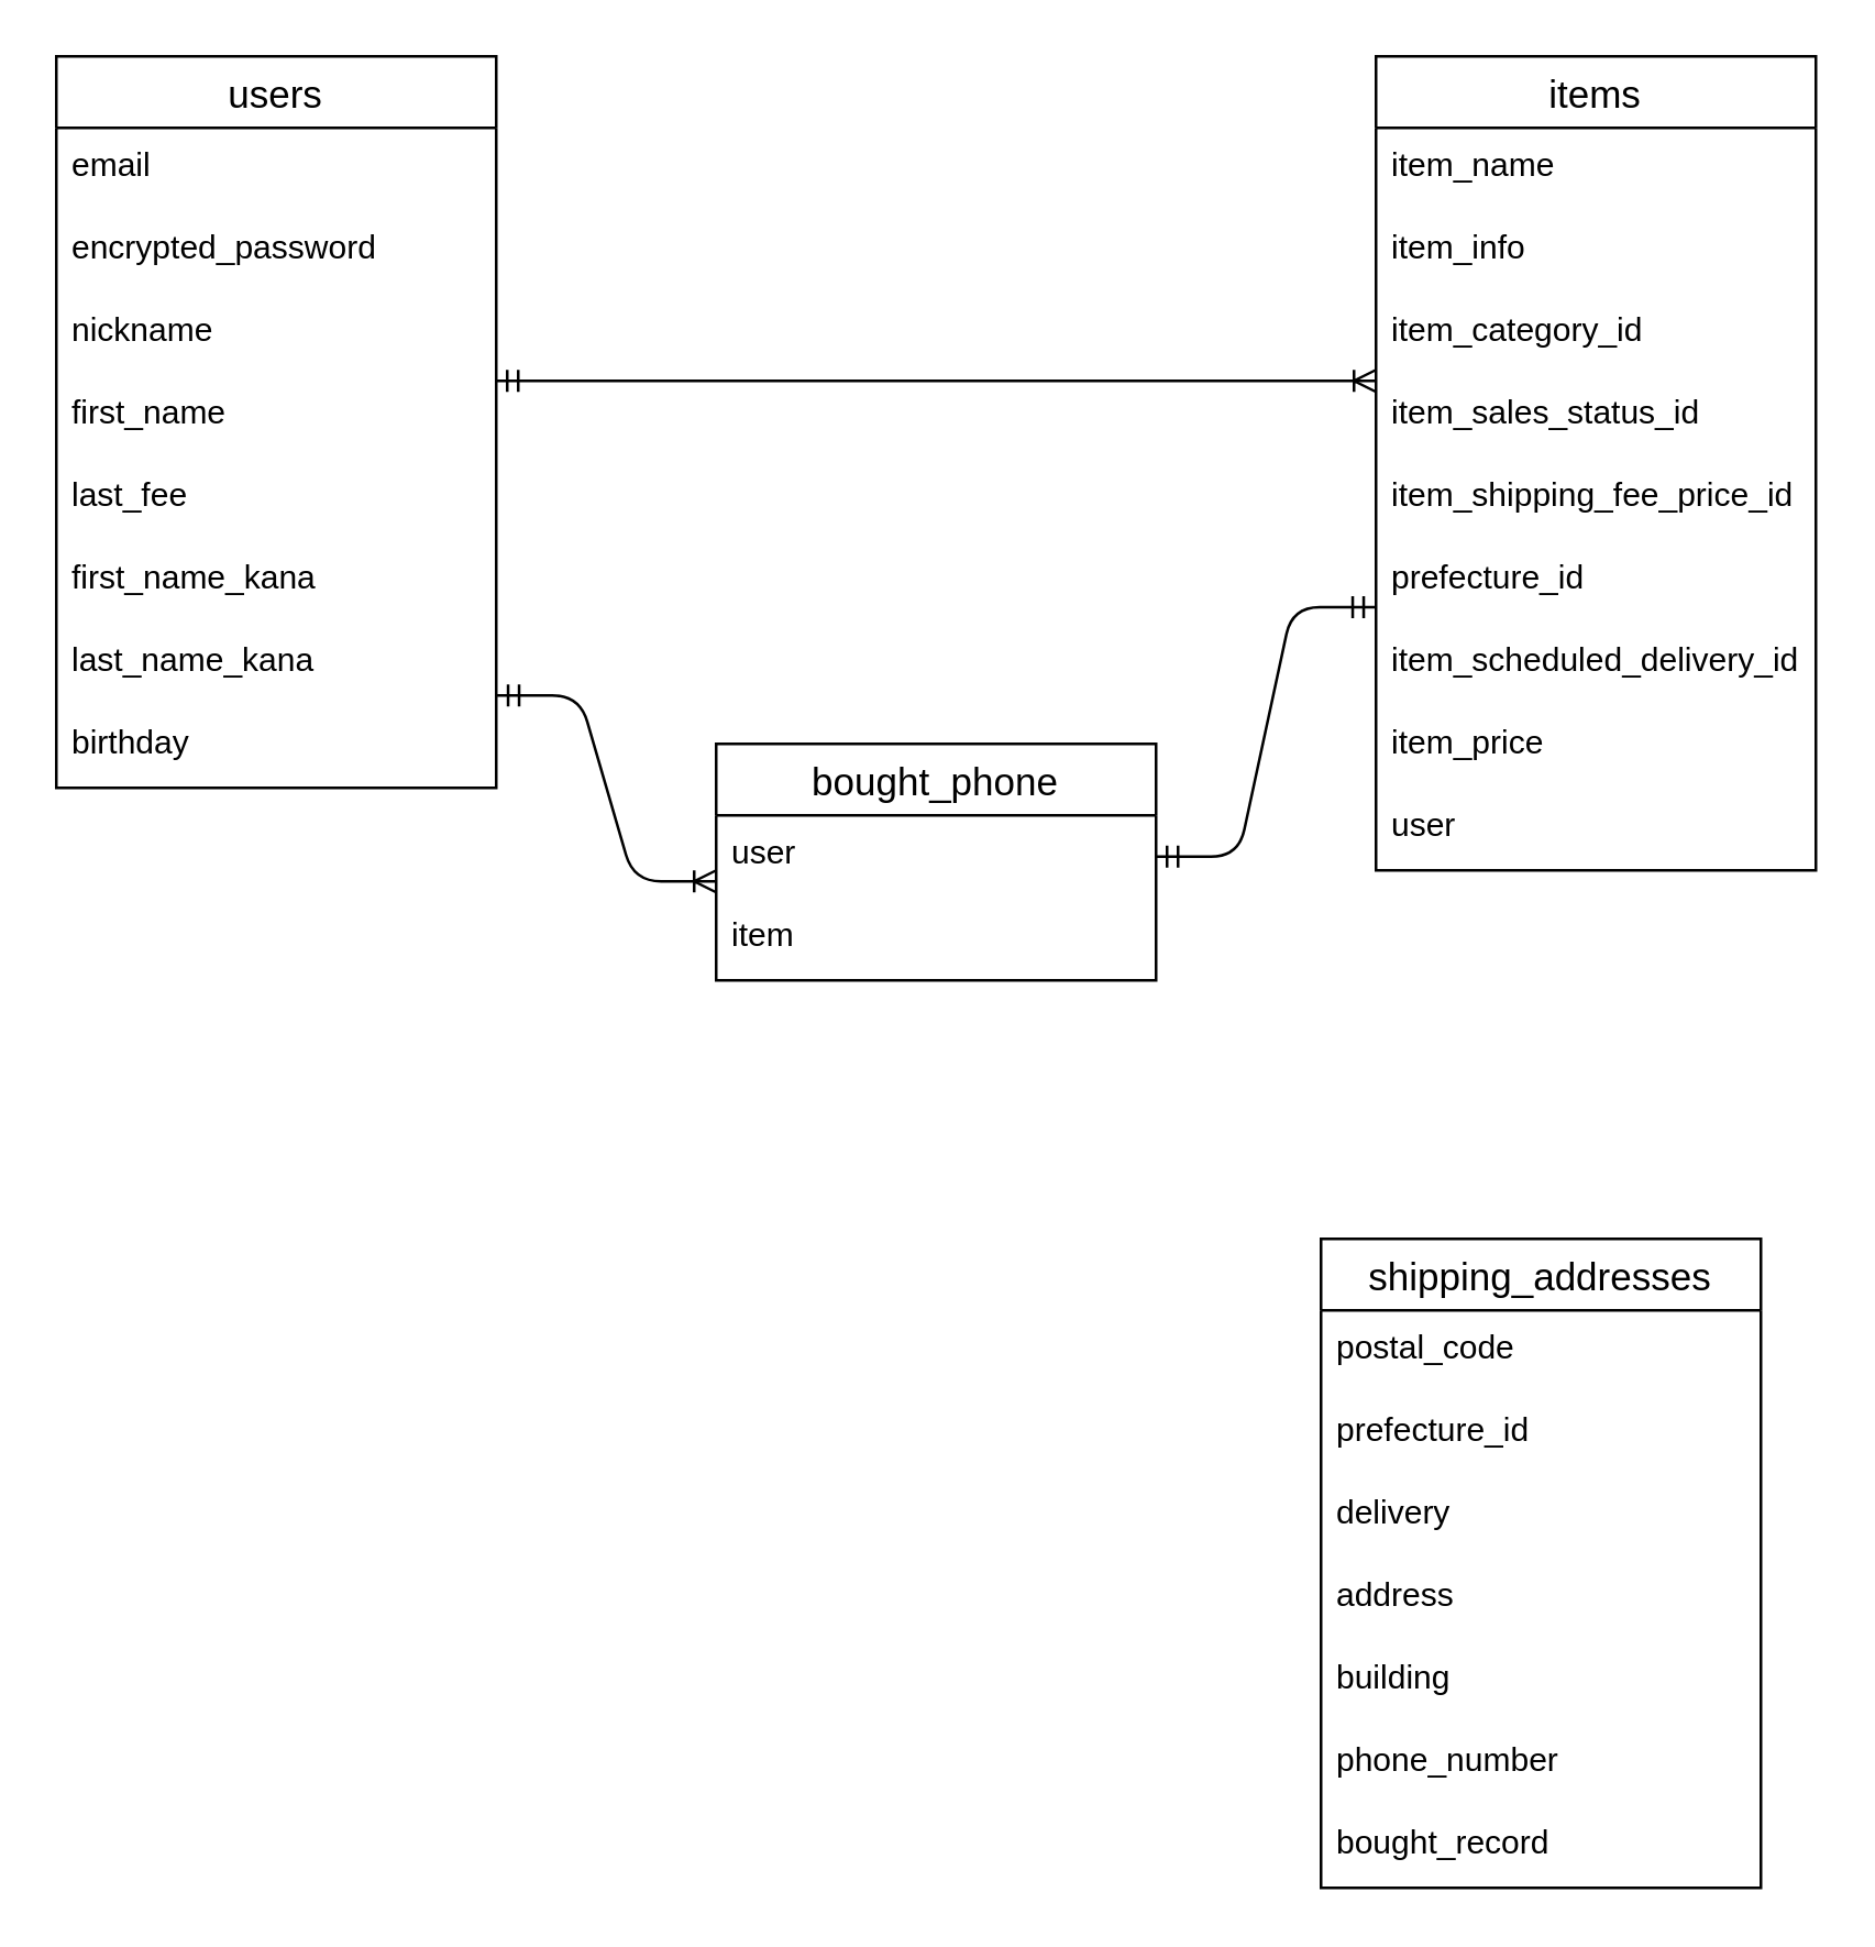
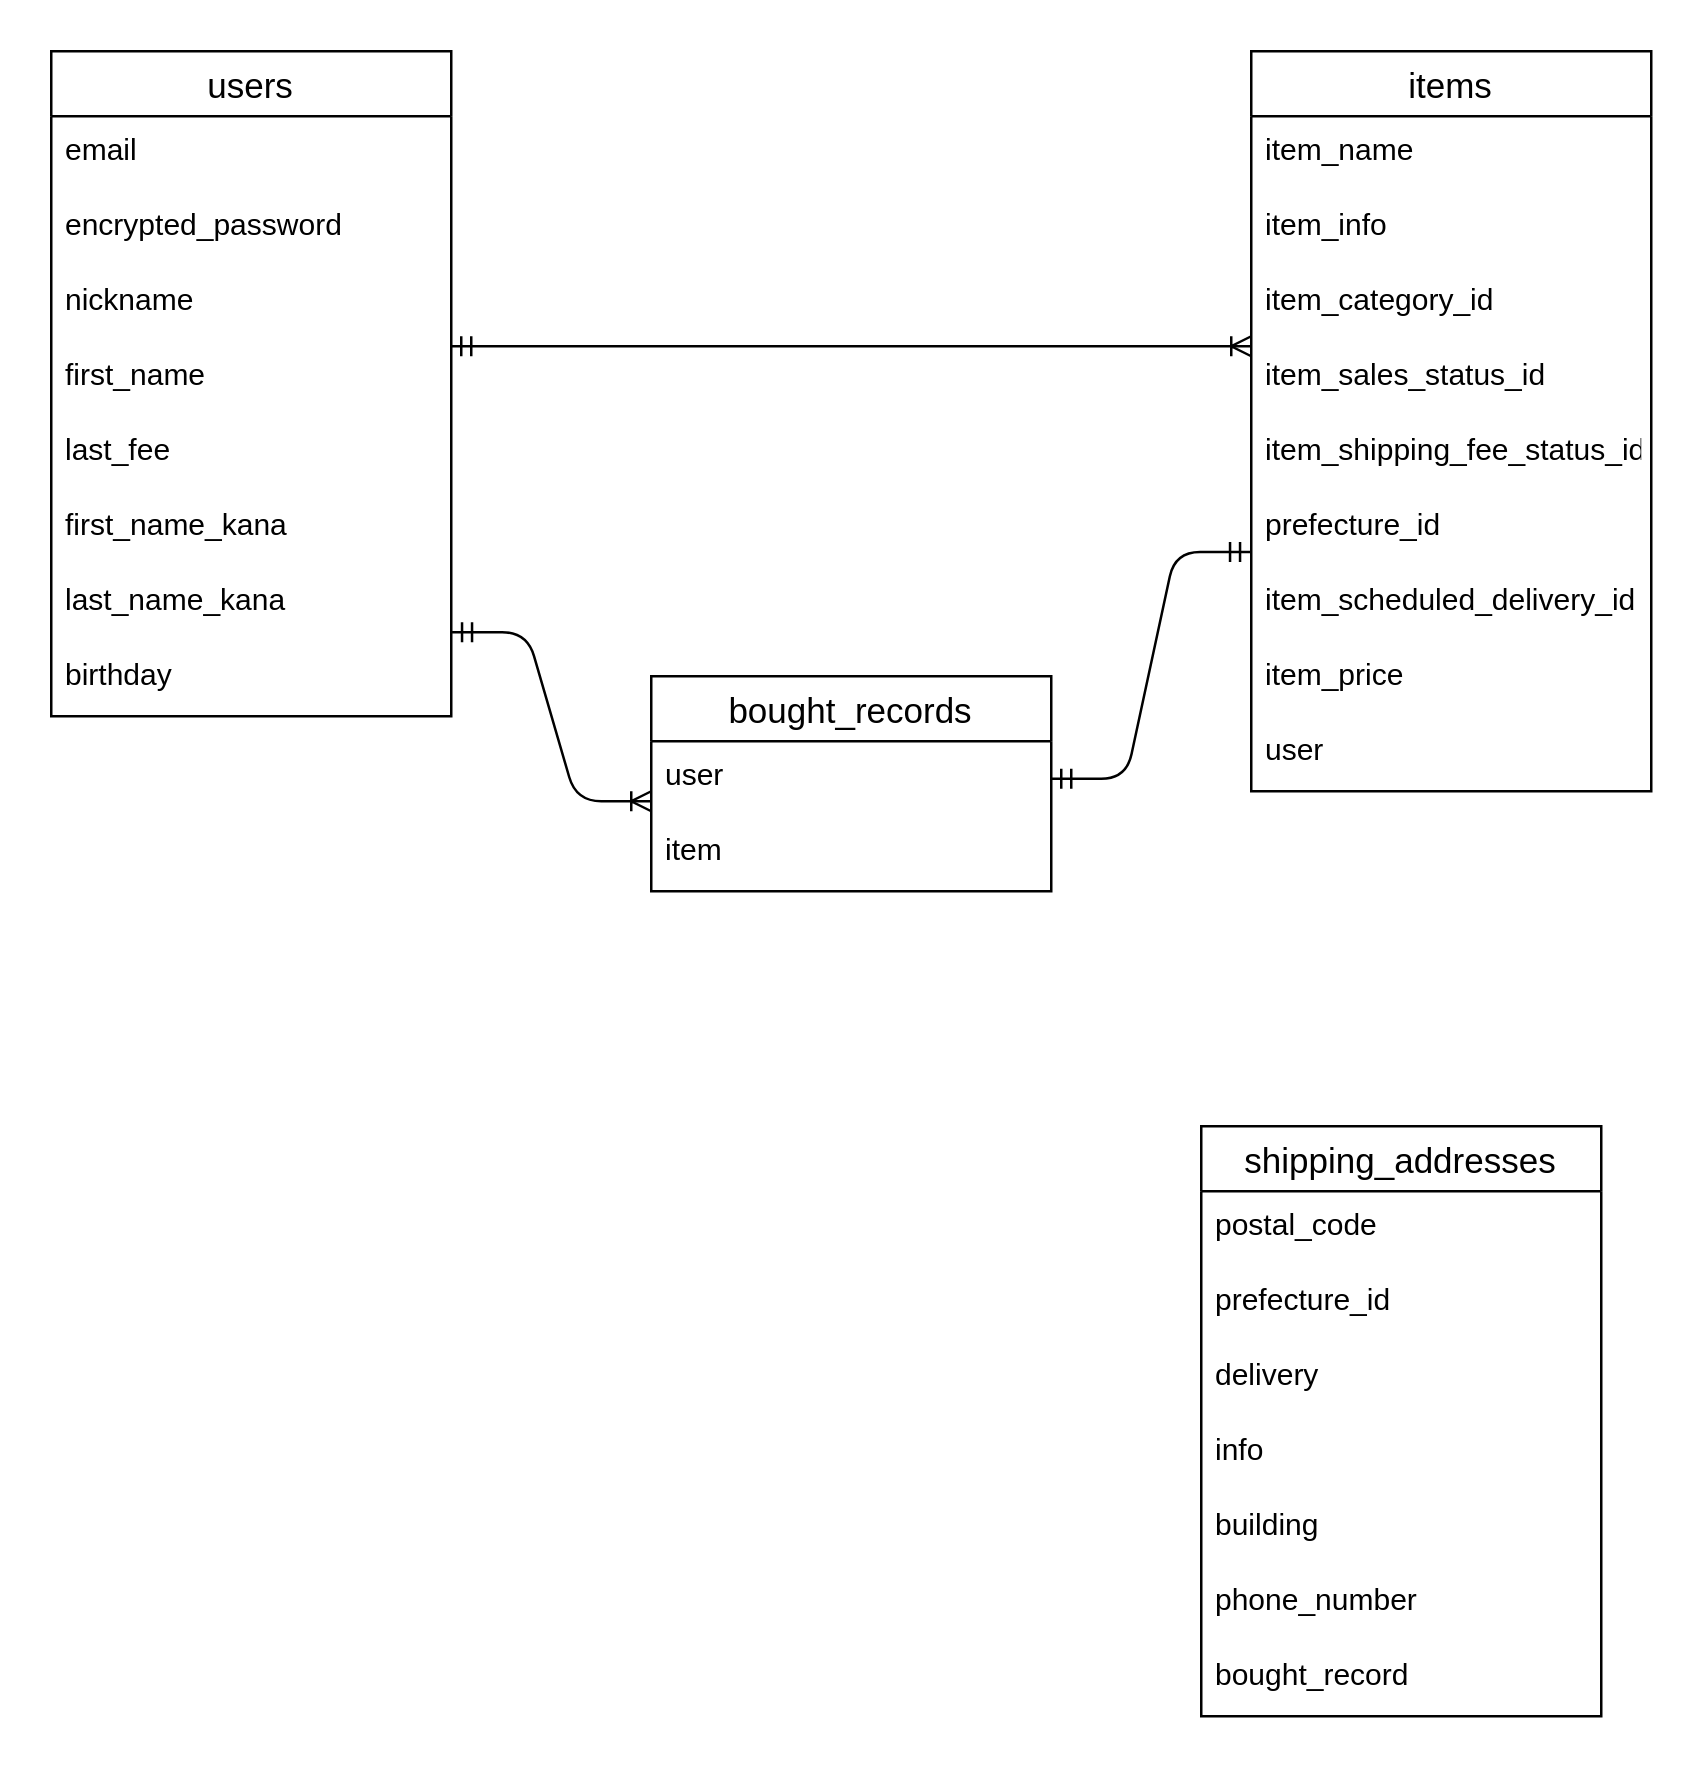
  <mxCell id="0" />
  <mxCell id="1" parent="0" />
  <mxCell id="2" value="users" style="swimlane;fontStyle=0;childLayout=stackLayout;horizontal=1;startSize=26;horizontalStack=0;resizeParent=1;resizeParentMax=0;resizeLast=0;collapsible=1;marginBottom=0;align=center;fontSize=14;" parent="1" vertex="1"><mxGeometry x="20" y="20" width="160" height="266" as="geometry" /></mxCell>
  <mxCell id="3" value="email    &#10;&#10;" style="text;strokeColor=none;fillColor=none;spacingLeft=4;spacingRight=4;overflow=hidden;rotatable=0;points=[[0,0.5],[1,0.5]];portConstraint=eastwest;fontSize=12;" parent="2" vertex="1"><mxGeometry y="26" width="160" height="30" as="geometry" /></mxCell>
  <mxCell id="4" value="encrypted_password" style="text;strokeColor=none;fillColor=none;spacingLeft=4;spacingRight=4;overflow=hidden;rotatable=0;points=[[0,0.5],[1,0.5]];portConstraint=eastwest;fontSize=12;" parent="2" vertex="1"><mxGeometry y="56" width="160" height="30" as="geometry" /></mxCell>
  <mxCell id="5" value="nickname" style="text;strokeColor=none;fillColor=none;spacingLeft=4;spacingRight=4;overflow=hidden;rotatable=0;points=[[0,0.5],[1,0.5]];portConstraint=eastwest;fontSize=12;" parent="2" vertex="1"><mxGeometry y="86" width="160" height="30" as="geometry" /></mxCell>
  <mxCell id="6" value="first_name" style="text;strokeColor=none;fillColor=none;spacingLeft=4;spacingRight=4;overflow=hidden;rotatable=0;points=[[0,0.5],[1,0.5]];portConstraint=eastwest;fontSize=12;" parent="2" vertex="1"><mxGeometry y="116" width="160" height="30" as="geometry" /></mxCell>
  <mxCell id="7" value="last_fee" style="text;strokeColor=none;fillColor=none;spacingLeft=4;spacingRight=4;overflow=hidden;rotatable=0;points=[[0,0.5],[1,0.5]];portConstraint=eastwest;fontSize=12;" parent="2" vertex="1"><mxGeometry y="146" width="160" height="30" as="geometry" /></mxCell>
  <mxCell id="8" value="first_name_kana" style="text;strokeColor=none;fillColor=none;spacingLeft=4;spacingRight=4;overflow=hidden;rotatable=0;points=[[0,0.5],[1,0.5]];portConstraint=eastwest;fontSize=12;" parent="2" vertex="1"><mxGeometry y="176" width="160" height="30" as="geometry" /></mxCell>
  <mxCell id="9" value="last_name_kana" style="text;strokeColor=none;fillColor=none;spacingLeft=4;spacingRight=4;overflow=hidden;rotatable=0;points=[[0,0.5],[1,0.5]];portConstraint=eastwest;fontSize=12;" parent="2" vertex="1"><mxGeometry y="206" width="160" height="30" as="geometry" /></mxCell>
  <mxCell id="10" value="birthday" style="text;strokeColor=none;fillColor=none;spacingLeft=4;spacingRight=4;overflow=hidden;rotatable=0;points=[[0,0.5],[1,0.5]];portConstraint=eastwest;fontSize=12;" parent="2" vertex="1"><mxGeometry y="236" width="160" height="30" as="geometry" /></mxCell>
  <mxCell id="11" value="items" style="swimlane;fontStyle=0;childLayout=stackLayout;horizontal=1;startSize=26;horizontalStack=0;resizeParent=1;resizeParentMax=0;resizeLast=0;collapsible=1;marginBottom=0;align=center;fontSize=14;" parent="1" vertex="1"><mxGeometry x="500" y="20" width="160" height="296" as="geometry" /></mxCell>
  <mxCell id="12" value="item_name" style="text;strokeColor=none;fillColor=none;spacingLeft=4;spacingRight=4;overflow=hidden;rotatable=0;points=[[0,0.5],[1,0.5]];portConstraint=eastwest;fontSize=12;" parent="11" vertex="1"><mxGeometry y="26" width="160" height="30" as="geometry" /></mxCell>
  <mxCell id="13" value="item_info" style="text;strokeColor=none;fillColor=none;spacingLeft=4;spacingRight=4;overflow=hidden;rotatable=0;points=[[0,0.5],[1,0.5]];portConstraint=eastwest;fontSize=12;" parent="11" vertex="1"><mxGeometry y="56" width="160" height="30" as="geometry" /></mxCell>
  <mxCell id="14" value="item_category_id" style="text;strokeColor=none;fillColor=none;spacingLeft=4;spacingRight=4;overflow=hidden;rotatable=0;points=[[0,0.5],[1,0.5]];portConstraint=eastwest;fontSize=12;" parent="11" vertex="1"><mxGeometry y="86" width="160" height="30" as="geometry" /></mxCell>
  <mxCell id="15" value="item_sales_status_id" style="text;strokeColor=none;fillColor=none;spacingLeft=4;spacingRight=4;overflow=hidden;rotatable=0;points=[[0,0.5],[1,0.5]];portConstraint=eastwest;fontSize=12;" parent="11" vertex="1"><mxGeometry y="116" width="160" height="30" as="geometry" /></mxCell>
- <mxCell id="16" value="item_shipping_fee_price_id" style="text;strokeColor=none;fillColor=none;spacingLeft=4;spacingRight=4;overflow=hidden;rotatable=0;points=[[0,0.5],[1,0.5]];portConstraint=eastwest;fontSize=12;" parent="11" vertex="1"><mxGeometry y="146" width="160" height="30" as="geometry" /></mxCell>
+ <mxCell id="16" value="item_shipping_fee_status_id" style="text;strokeColor=none;fillColor=none;spacingLeft=4;spacingRight=4;overflow=hidden;rotatable=0;points=[[0,0.5],[1,0.5]];portConstraint=eastwest;fontSize=12;" parent="11" vertex="1"><mxGeometry y="146" width="160" height="30" as="geometry" /></mxCell>
  <mxCell id="17" value="prefecture_id" style="text;strokeColor=none;fillColor=none;spacingLeft=4;spacingRight=4;overflow=hidden;rotatable=0;points=[[0,0.5],[1,0.5]];portConstraint=eastwest;fontSize=12;" parent="11" vertex="1"><mxGeometry y="176" width="160" height="30" as="geometry" /></mxCell>
  <mxCell id="18" value="item_scheduled_delivery_id" style="text;strokeColor=none;fillColor=none;spacingLeft=4;spacingRight=4;overflow=hidden;rotatable=0;points=[[0,0.5],[1,0.5]];portConstraint=eastwest;fontSize=12;" parent="11" vertex="1"><mxGeometry y="206" width="160" height="30" as="geometry" /></mxCell>
  <mxCell id="19" value="item_price" style="text;strokeColor=none;fillColor=none;spacingLeft=4;spacingRight=4;overflow=hidden;rotatable=0;points=[[0,0.5],[1,0.5]];portConstraint=eastwest;fontSize=12;" parent="11" vertex="1"><mxGeometry y="236" width="160" height="30" as="geometry" /></mxCell>
  <mxCell id="20" value="user" style="text;strokeColor=none;fillColor=none;spacingLeft=4;spacingRight=4;overflow=hidden;rotatable=0;points=[[0,0.5],[1,0.5]];portConstraint=eastwest;fontSize=12;strokeWidth=6;" parent="11" vertex="1"><mxGeometry y="266" width="160" height="30" as="geometry" /></mxCell>
  <mxCell id="21" value="shipping_addresses" style="swimlane;fontStyle=0;childLayout=stackLayout;horizontal=1;startSize=26;horizontalStack=0;resizeParent=1;resizeParentMax=0;resizeLast=0;collapsible=1;marginBottom=0;align=center;fontSize=14;" parent="1" vertex="1"><mxGeometry x="480" y="450" width="160" height="236" as="geometry" /></mxCell>
  <mxCell id="22" value="postal_code" style="text;strokeColor=none;fillColor=none;spacingLeft=4;spacingRight=4;overflow=hidden;rotatable=0;points=[[0,0.5],[1,0.5]];portConstraint=eastwest;fontSize=12;" parent="21" vertex="1"><mxGeometry y="26" width="160" height="30" as="geometry" /></mxCell>
  <mxCell id="23" value="prefecture_id" style="text;strokeColor=none;fillColor=none;spacingLeft=4;spacingRight=4;overflow=hidden;rotatable=0;points=[[0,0.5],[1,0.5]];portConstraint=eastwest;fontSize=12;" parent="21" vertex="1"><mxGeometry y="56" width="160" height="30" as="geometry" /></mxCell>
  <mxCell id="24" value="delivery" style="text;strokeColor=none;fillColor=none;spacingLeft=4;spacingRight=4;overflow=hidden;rotatable=0;points=[[0,0.5],[1,0.5]];portConstraint=eastwest;fontSize=12;" parent="21" vertex="1"><mxGeometry y="86" width="160" height="30" as="geometry" /></mxCell>
- <mxCell id="25" value="address" style="text;strokeColor=none;fillColor=none;spacingLeft=4;spacingRight=4;overflow=hidden;rotatable=0;points=[[0,0.5],[1,0.5]];portConstraint=eastwest;fontSize=12;" parent="21" vertex="1"><mxGeometry y="116" width="160" height="30" as="geometry" /></mxCell>
+ <mxCell id="25" value="info" style="text;strokeColor=none;fillColor=none;spacingLeft=4;spacingRight=4;overflow=hidden;rotatable=0;points=[[0,0.5],[1,0.5]];portConstraint=eastwest;fontSize=12;" parent="21" vertex="1"><mxGeometry y="116" width="160" height="30" as="geometry" /></mxCell>
  <mxCell id="26" value="building" style="text;strokeColor=none;fillColor=none;spacingLeft=4;spacingRight=4;overflow=hidden;rotatable=0;points=[[0,0.5],[1,0.5]];portConstraint=eastwest;fontSize=12;" parent="21" vertex="1"><mxGeometry y="146" width="160" height="30" as="geometry" /></mxCell>
  <mxCell id="27" value="phone_number" style="text;strokeColor=none;fillColor=none;spacingLeft=4;spacingRight=4;overflow=hidden;rotatable=0;points=[[0,0.5],[1,0.5]];portConstraint=eastwest;fontSize=12;" parent="21" vertex="1"><mxGeometry y="176" width="160" height="30" as="geometry" /></mxCell>
  <mxCell id="28" value="bought_record" style="text;strokeColor=none;fillColor=none;spacingLeft=4;spacingRight=4;overflow=hidden;rotatable=0;points=[[0,0.5],[1,0.5]];portConstraint=eastwest;fontSize=12;strokeWidth=6;" parent="21" vertex="1"><mxGeometry y="206" width="160" height="30" as="geometry" /></mxCell>
- <mxCell id="29" value="bought_phone" style="swimlane;fontStyle=0;childLayout=stackLayout;horizontal=1;startSize=26;horizontalStack=0;resizeParent=1;resizeParentMax=0;resizeLast=0;collapsible=1;marginBottom=0;align=center;fontSize=14;" parent="1" vertex="1"><mxGeometry x="260" y="270" width="160" height="86" as="geometry" /></mxCell>
+ <mxCell id="29" value="bought_records" style="swimlane;fontStyle=0;childLayout=stackLayout;horizontal=1;startSize=26;horizontalStack=0;resizeParent=1;resizeParentMax=0;resizeLast=0;collapsible=1;marginBottom=0;align=center;fontSize=14;" parent="1" vertex="1"><mxGeometry x="260" y="270" width="160" height="86" as="geometry" /></mxCell>
  <mxCell id="30" value="user" style="text;strokeColor=none;fillColor=none;spacingLeft=4;spacingRight=4;overflow=hidden;rotatable=0;points=[[0,0.5],[1,0.5]];portConstraint=eastwest;fontSize=12;" parent="29" vertex="1"><mxGeometry y="26" width="160" height="30" as="geometry" /></mxCell>
  <mxCell id="31" value="item" style="text;strokeColor=none;fillColor=none;spacingLeft=4;spacingRight=4;overflow=hidden;rotatable=0;points=[[0,0.5],[1,0.5]];portConstraint=eastwest;fontSize=12;" parent="29" vertex="1"><mxGeometry y="56" width="160" height="30" as="geometry" /></mxCell>
  <mxCell id="32" value="" style="edgeStyle=entityRelationEdgeStyle;fontSize=12;html=1;endArrow=ERoneToMany;startArrow=ERmandOne;" parent="1" edge="1"><mxGeometry width="100" height="100" relative="1" as="geometry"><mxPoint x="180" y="138" as="sourcePoint" /><mxPoint x="500" y="138" as="targetPoint" /></mxGeometry></mxCell>
  <mxCell id="33" value="" style="edgeStyle=entityRelationEdgeStyle;fontSize=12;html=1;endArrow=ERoneToMany;startArrow=ERmandOne;exitX=1.002;exitY=0.879;exitDx=0;exitDy=0;exitPerimeter=0;" parent="1" source="9" edge="1"><mxGeometry width="100" height="100" relative="1" as="geometry"><mxPoint x="190" y="148" as="sourcePoint" /><mxPoint x="260" y="320" as="targetPoint" /></mxGeometry></mxCell>
  <mxCell id="34" value="" style="edgeStyle=entityRelationEdgeStyle;fontSize=12;html=1;endArrow=ERmandOne;startArrow=ERmandOne;exitX=1;exitY=0.5;exitDx=0;exitDy=0;entryX=-0.003;entryY=0.81;entryDx=0;entryDy=0;entryPerimeter=0;" parent="1" source="30" target="17" edge="1"><mxGeometry width="100" height="100" relative="1" as="geometry"><mxPoint x="310" y="270" as="sourcePoint" /><mxPoint x="410" y="170" as="targetPoint" /></mxGeometry></mxCell>
